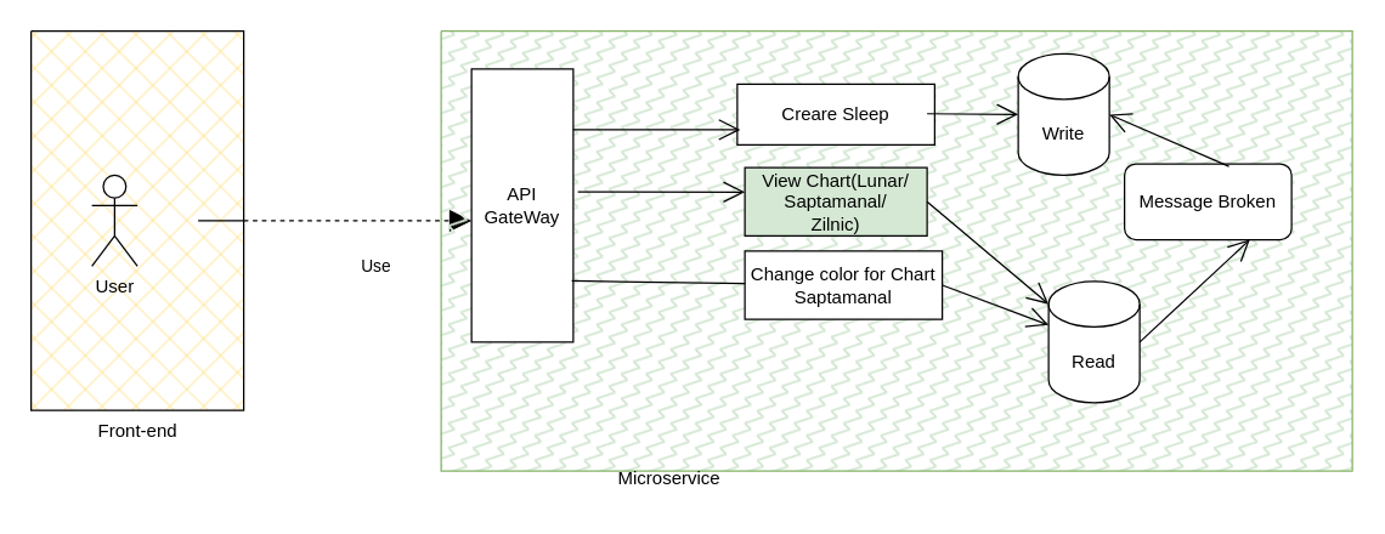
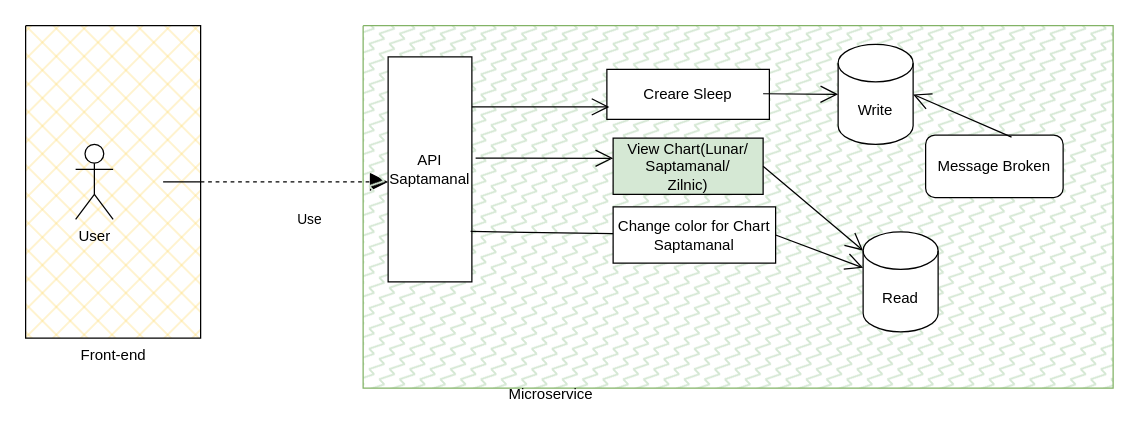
  <mxCell id="0" />
  <mxCell id="1" parent="0" />
  <mxCell id="2" value="Front-end" style="verticalLabelPosition=bottom;verticalAlign=top;html=1;shape=mxgraph.basic.patternFillRect;fillStyle=cross-hatch;step=5;fillStrokeWidth=0.2;fillStrokeColor=#dddddd;fillColor=#FFD966;" vertex="1" parent="1"><mxGeometry x="20" y="20" width="140" height="250" as="geometry" /></mxCell>
  <mxCell id="3" value="User" style="shape=umlActor;verticalLabelPosition=bottom;verticalAlign=top;html=1;" vertex="1" parent="1"><mxGeometry x="60" y="115" width="30" height="60" as="geometry" /></mxCell>
  <mxCell id="4" value="Use" style="endArrow=block;endSize=12;dashed=1;html=1;rounded=0;entryX=0;entryY=0.556;entryDx=0;entryDy=0;entryPerimeter=0;" edge="1" parent="1" source="2" target="8"><mxGeometry x="0.4" y="-30" width="160" relative="1" as="geometry"><mxPoint x="120" y="115" as="sourcePoint" /><mxPoint x="290" y="145" as="targetPoint" /><Array as="points"><mxPoint x="130" y="145" /></Array><mxPoint as="offset" /></mxGeometry></mxCell>
  <mxCell id="5" value="" style="verticalLabelPosition=bottom;verticalAlign=top;html=1;shape=mxgraph.basic.patternFillRect;fillStyle=zigzag-line;step=5;fillStrokeWidth=0.2;fillStrokeColor=#dddddd;fillColor=#d5e8d4;strokeColor=#82b366;" vertex="1" parent="1"><mxGeometry x="290" y="20" width="600" height="290" as="geometry" /></mxCell>
  <mxCell id="6" value="Microservice" style="text;html=1;align=center;verticalAlign=middle;resizable=0;points=[];autosize=1;strokeColor=none;fillColor=none;" vertex="1" parent="1"><mxGeometry x="395" y="300" width="90" height="30" as="geometry" /></mxCell>
  <mxCell id="7" value="Message Broken" style="html=1;whiteSpace=wrap;rounded=1;" vertex="1" parent="1"><mxGeometry x="740" y="107.5" width="110" height="50" as="geometry" /></mxCell>
- <mxCell id="8" value="API &lt;br&gt;GateWay" style="html=1;whiteSpace=wrap;" vertex="1" parent="1"><mxGeometry x="310" y="45" width="67" height="180" as="geometry" /></mxCell>
+ <mxCell id="8" value="API &lt;br&gt;Saptamanal" style="html=1;whiteSpace=wrap;" vertex="1" parent="1"><mxGeometry x="310" y="45" width="67" height="180" as="geometry" /></mxCell>
  <mxCell id="9" value="Creare Sleep" style="html=1;whiteSpace=wrap;" vertex="1" parent="1"><mxGeometry x="485" y="55" width="130" height="40" as="geometry" /></mxCell>
  <mxCell id="10" value="View Chart(Lunar/&lt;br&gt;Saptamanal/&lt;br&gt;Zilnic)" style="html=1;whiteSpace=wrap;fillColor=#d5e8d4;" vertex="1" parent="1"><mxGeometry x="490" y="110" width="120" height="45" as="geometry" /></mxCell>
  <mxCell id="11" value="Change color for Chart&lt;br&gt;Saptamanal" style="html=1;whiteSpace=wrap;" vertex="1" parent="1"><mxGeometry x="490" y="165" width="130" height="45" as="geometry" /></mxCell>
  <mxCell id="12" value="" style="endArrow=open;endFill=1;endSize=12;html=1;rounded=0;entryX=0;entryY=0.358;entryDx=0;entryDy=0;entryPerimeter=0;fontStyle=1" edge="1" parent="1" target="10"><mxGeometry width="160" relative="1" as="geometry"><mxPoint x="380" y="126" as="sourcePoint" /><mxPoint x="520" y="125" as="targetPoint" /></mxGeometry></mxCell>
  <mxCell id="13" value="" style="endArrow=none;endFill=1;endSize=12;html=1;rounded=0;exitX=0.985;exitY=0.776;exitDx=0;exitDy=0;exitPerimeter=0;" edge="1" parent="1" source="8" target="11"><mxGeometry width="160" relative="1" as="geometry"><mxPoint x="390" y="136" as="sourcePoint" /><mxPoint x="500" y="136" as="targetPoint" /></mxGeometry></mxCell>
  <mxCell id="14" value="" style="endArrow=open;endFill=1;endSize=12;html=1;rounded=0;entryX=0;entryY=0.358;entryDx=0;entryDy=0;entryPerimeter=0;fontStyle=1" edge="1" parent="1"><mxGeometry width="160" relative="1" as="geometry"><mxPoint x="377" y="85" as="sourcePoint" /><mxPoint x="487" y="85" as="targetPoint" /></mxGeometry></mxCell>
  <mxCell id="15" value="Read" style="shape=cylinder3;whiteSpace=wrap;html=1;boundedLbl=1;backgroundOutline=1;size=15;" vertex="1" parent="1"><mxGeometry x="690" y="185" width="60" height="80" as="geometry" /></mxCell>
  <mxCell id="16" value="Write" style="shape=cylinder3;whiteSpace=wrap;html=1;boundedLbl=1;backgroundOutline=1;size=15;" vertex="1" parent="1"><mxGeometry x="670" y="35" width="60" height="80" as="geometry" /></mxCell>
  <mxCell id="17" value="" style="endArrow=open;endFill=1;endSize=12;html=1;rounded=0;exitX=1;exitY=0.5;exitDx=0;exitDy=0;" edge="1" parent="1" source="11" target="15"><mxGeometry width="160" relative="1" as="geometry"><mxPoint x="410" y="185" as="sourcePoint" /><mxPoint x="570" y="185" as="targetPoint" /></mxGeometry></mxCell>
  <mxCell id="18" value="" style="endArrow=open;endFill=1;endSize=12;html=1;rounded=0;exitX=1;exitY=0.5;exitDx=0;exitDy=0;entryX=0;entryY=0;entryDx=0;entryDy=15;entryPerimeter=0;" edge="1" parent="1" source="10" target="15"><mxGeometry width="160" relative="1" as="geometry"><mxPoint x="630" y="198" as="sourcePoint" /><mxPoint x="680" y="208" as="targetPoint" /></mxGeometry></mxCell>
  <mxCell id="19" value="" style="endArrow=open;endFill=1;endSize=12;html=1;rounded=0;" edge="1" parent="1"><mxGeometry width="160" relative="1" as="geometry"><mxPoint x="610" y="74.5" as="sourcePoint" /><mxPoint x="670" y="75" as="targetPoint" /></mxGeometry></mxCell>
- <mxCell id="20" value="" style="endArrow=open;endFill=1;endSize=12;html=1;rounded=0;entryX=0.75;entryY=1;entryDx=0;entryDy=0;exitX=1;exitY=0.5;exitDx=0;exitDy=0;exitPerimeter=0;" edge="1" parent="1" source="15" target="7"><mxGeometry width="160" relative="1" as="geometry"><mxPoint x="730" y="224" as="sourcePoint" /><mxPoint x="890" y="224" as="targetPoint" /></mxGeometry></mxCell>
  <mxCell id="21" value="" style="endArrow=open;endFill=1;endSize=12;html=1;rounded=0;entryX=1;entryY=0.5;entryDx=0;entryDy=0;entryPerimeter=0;exitX=0.625;exitY=0.034;exitDx=0;exitDy=0;exitPerimeter=0;" edge="1" parent="1" source="7" target="16"><mxGeometry width="160" relative="1" as="geometry"><mxPoint x="410" y="185" as="sourcePoint" /><mxPoint x="570" y="185" as="targetPoint" /></mxGeometry></mxCell>
